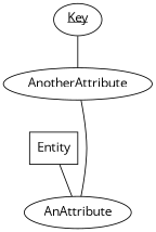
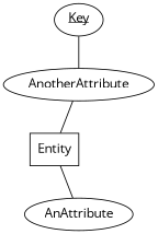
  graph {
    fontname="Open Sans"
    node [fontname="Open Sans"]
    edge [fontname="Open Sans"]
    n1 [label=Entity shape=box]
    n2 [label=AnAttribute]
    n3 [label=<<u>Key</u>>]
    n4 [label=AnotherAttribute]
    n1 -- n2
    n3 -- n4
-   n4 -- n2
+   n4 -- n1
  }
